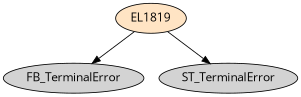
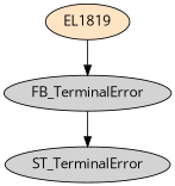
  digraph {
    fontname="Open Sans"
    node [fontname="Open Sans" style=filled]
    edge [fontname="Open Sans"]
    EL1819 [fillcolor=bisque]
    FB_TerminalError
    n3 [label=ST_TerminalError]
    EL1819 -> FB_TerminalError
-   EL1819 -> n3
+   FB_TerminalError -> n3
  }
